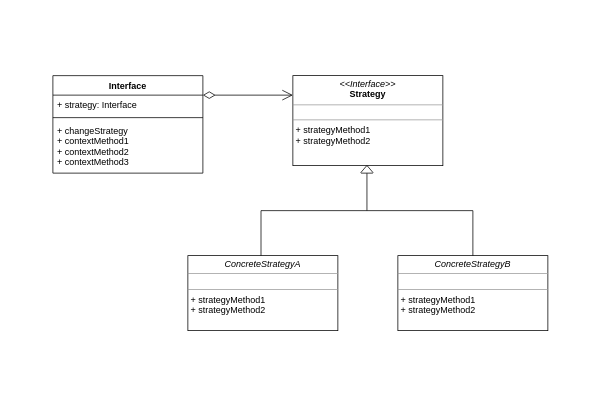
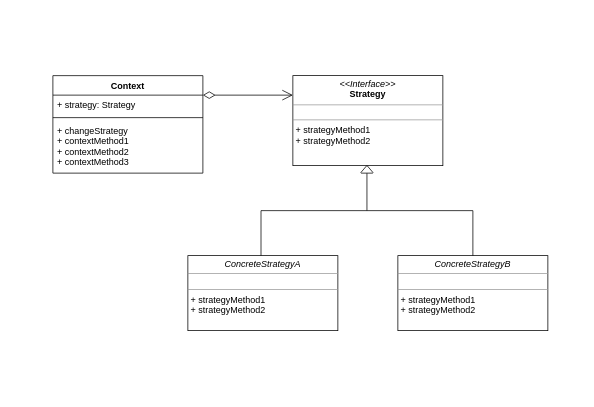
  <mxCell id="0" />
  <mxCell id="1" value="BG" style="locked=1;" parent="0" />
  <mxCell id="2" value="" style="rounded=0;whiteSpace=wrap;html=1;strokeColor=none;" parent="1" vertex="1"><mxGeometry width="750" height="500" as="geometry" x="20" y="20" /></mxCell>
  <mxCell id="3" value="Diagram" style="" parent="0" />
  <mxCell id="4" value="&lt;p style=&quot;margin: 0px ; margin-top: 4px ; text-align: center&quot;&gt;&lt;i&gt;&amp;lt;&amp;lt;Interface&amp;gt;&amp;gt;&lt;/i&gt;&lt;br&gt;&lt;b&gt;Strategy&lt;/b&gt;&lt;/p&gt;&lt;hr size=&quot;1&quot;&gt;&lt;p style=&quot;margin: 0px 0px 0px 4px ; font-size: 6px&quot;&gt;&amp;nbsp;&lt;/p&gt;&lt;hr size=&quot;1&quot;&gt;&lt;p style=&quot;margin: 0px ; margin-left: 4px&quot;&gt;+ strategyMethod1&lt;br&gt;+ strategyMethod2&lt;/p&gt;" style="verticalAlign=top;align=left;overflow=fill;fontSize=12;fontFamily=Helvetica;html=1;" parent="3" vertex="1"><mxGeometry x="390" y="100" width="200" height="120" as="geometry" /></mxCell>
  <mxCell id="5" value="&lt;p style=&quot;margin: 0px ; margin-top: 4px ; text-align: center&quot;&gt;&lt;i&gt;ConcreteStrategyA&lt;/i&gt;&lt;/p&gt;&lt;hr size=&quot;1&quot;&gt;&lt;p style=&quot;margin: 0px 0px 0px 4px ; font-size: 6px&quot;&gt;&lt;br&gt;&lt;/p&gt;&lt;hr size=&quot;1&quot;&gt;&lt;p style=&quot;margin: 0px ; margin-left: 4px&quot;&gt;+ strategyMethod1&lt;br&gt;+ strategyMethod2&lt;/p&gt;" style="verticalAlign=top;align=left;overflow=fill;fontSize=12;fontFamily=Helvetica;html=1;" parent="3" vertex="1"><mxGeometry x="250" y="340" width="200" height="100" as="geometry" /></mxCell>
  <mxCell id="6" value="&lt;p style=&quot;margin: 0px ; margin-top: 4px ; text-align: center&quot;&gt;&lt;i&gt;ConcreteStrategyB&lt;/i&gt;&lt;/p&gt;&lt;hr size=&quot;1&quot;&gt;&lt;p style=&quot;margin: 0px 0px 0px 4px ; font-size: 6px&quot;&gt;&amp;nbsp;&lt;/p&gt;&lt;hr size=&quot;1&quot;&gt;&lt;p style=&quot;margin: 0px ; margin-left: 4px&quot;&gt;+ strategyMethod1&lt;br&gt;+ strategyMethod2&lt;/p&gt;" style="verticalAlign=top;align=left;overflow=fill;fontSize=12;fontFamily=Helvetica;html=1;" parent="3" vertex="1"><mxGeometry x="530" y="340" width="200" height="100" as="geometry" /></mxCell>
  <mxCell id="7" value="" style="group" parent="3" vertex="1" connectable="0"><mxGeometry x="367.5" y="220" width="282.5" height="120" as="geometry" /></mxCell>
  <mxCell id="8" value="" style="strokeWidth=1;html=1;shape=mxgraph.flowchart.annotation_2;align=left;labelPosition=right;pointerEvents=1;rotation=90;" parent="7" vertex="1"><mxGeometry x="61.25" y="-81.25" width="120" height="282.5" as="geometry" /></mxCell>
  <mxCell id="9" value="" style="strokeWidth=1;html=1;shape=mxgraph.flowchart.extract_or_measurement;whiteSpace=wrap;" parent="7" vertex="1"><mxGeometry x="113.12" width="16.25" height="10" as="geometry" /></mxCell>
  <mxCell id="10" value="" style="endArrow=open;html=1;endSize=12;startArrow=diamondThin;startSize=14;startFill=0;edgeStyle=orthogonalEdgeStyle;align=left;verticalAlign=bottom;strokeWidth=1;" parent="3" edge="1"><mxGeometry x="-0.667" y="20" relative="1" as="geometry"><mxPoint x="270" y="126" as="sourcePoint" /><mxPoint x="390" y="126" as="targetPoint" /><Array as="points"><mxPoint x="390" y="126" /><mxPoint x="390" y="126" /></Array><mxPoint as="offset" /></mxGeometry></mxCell>
- <mxCell id="11" value="Interface" style="swimlane;fontStyle=1;align=center;verticalAlign=top;childLayout=stackLayout;horizontal=1;startSize=26;horizontalStack=0;resizeParent=1;resizeParentMax=0;resizeLast=0;collapsible=1;marginBottom=0;" parent="3" vertex="1"><mxGeometry x="70" y="100" width="200" height="130" as="geometry" /></mxCell>
- <mxCell id="12" value="+ strategy: Interface" style="text;strokeColor=none;fillColor=none;align=left;verticalAlign=top;spacingLeft=4;spacingRight=4;overflow=hidden;rotatable=0;points=[[0,0.5],[1,0.5]];portConstraint=eastwest;" parent="11" vertex="1"><mxGeometry y="26" width="200" height="26" as="geometry" /></mxCell>
+ <mxCell id="11" value="Context" style="swimlane;fontStyle=1;align=center;verticalAlign=top;childLayout=stackLayout;horizontal=1;startSize=26;horizontalStack=0;resizeParent=1;resizeParentMax=0;resizeLast=0;collapsible=1;marginBottom=0;" parent="3" vertex="1"><mxGeometry x="70" y="100" width="200" height="130" as="geometry" /></mxCell>
+ <mxCell id="12" value="+ strategy: Strategy" style="text;strokeColor=none;fillColor=none;align=left;verticalAlign=top;spacingLeft=4;spacingRight=4;overflow=hidden;rotatable=0;points=[[0,0.5],[1,0.5]];portConstraint=eastwest;" parent="11" vertex="1"><mxGeometry y="26" width="200" height="26" as="geometry" /></mxCell>
  <mxCell id="13" value="" style="line;strokeWidth=1;fillColor=none;align=left;verticalAlign=middle;spacingTop=-1;spacingLeft=3;spacingRight=3;rotatable=0;labelPosition=right;points=[];portConstraint=eastwest;" parent="11" vertex="1"><mxGeometry y="52" width="200" height="8" as="geometry" /></mxCell>
  <mxCell id="14" value="+ changeStrategy&#10;+ contextMethod1&#10;+ contextMethod2&#10;+ contextMethod3" style="text;strokeColor=none;fillColor=none;align=left;verticalAlign=top;spacingLeft=4;spacingRight=4;overflow=hidden;rotatable=0;points=[[0,0.5],[1,0.5]];portConstraint=eastwest;" parent="11" vertex="1"><mxGeometry y="60" width="200" height="70" as="geometry" /></mxCell>
